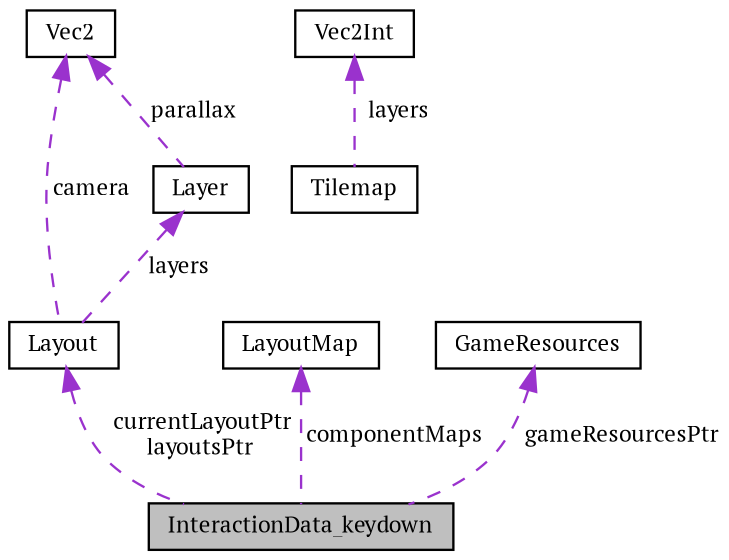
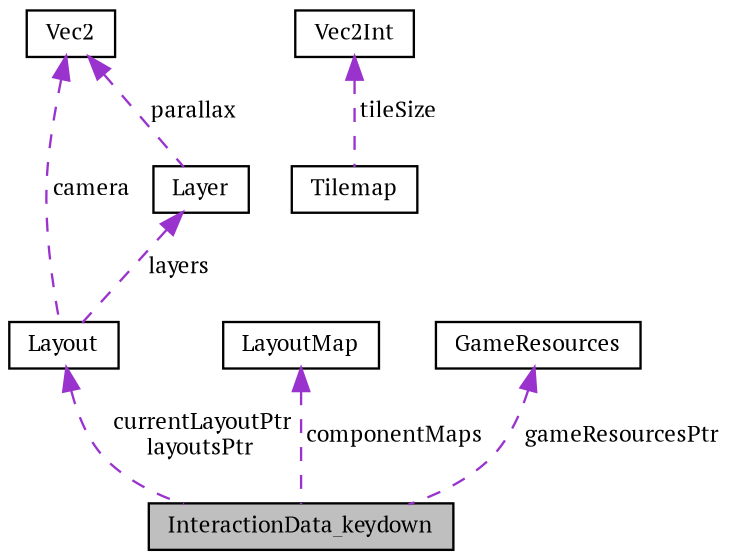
  digraph {
    fontname="PT Serif"
    node [color=black fillcolor=white fontname="PT Serif" fontsize=10 shape=record style=filled]
    edge [color=darkorchid3 dir=back fontname="PT Serif" fontsize=10 labelfontname=Helvetica labelfontsize=10 style=dashed]
    n1 [fillcolor=grey75 fontcolor=black height=0.2 label=InteractionData_keydown width=0.4]
    n2 [height=0.2 label=Layout width=0.4]
    n3 [height=0.2 label=Vec2 width=0.4]
    n4 [height=0.2 label=Layer width=0.4]
    n5 [height=0.2 label=LayoutMap width=0.4]
    n6 [height=0.2 label=GameResources width=0.4]
    n7 [height=0.2 label=Tilemap width=0.4]
    n8 [height=0.2 label=Vec2Int width=0.4]
    n2 -> n1 [label=" currentLayoutPtr\nlayoutsPtr"]
    n3 -> n2 [label=" camera"]
    n3 -> n4 [label=" parallax"]
    n4 -> n2 [label=" layers"]
    n5 -> n1 [label=" componentMaps"]
    n6 -> n1 [label=" gameResourcesPtr"]
-   n8 -> n7 [label=" layers"]
+   n8 -> n7 [label=" tileSize"]
  }
